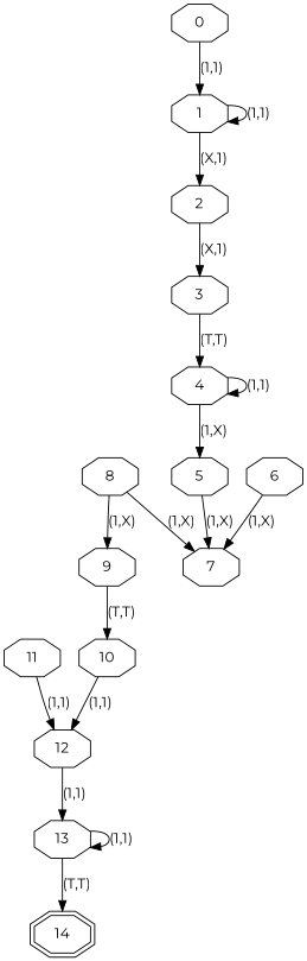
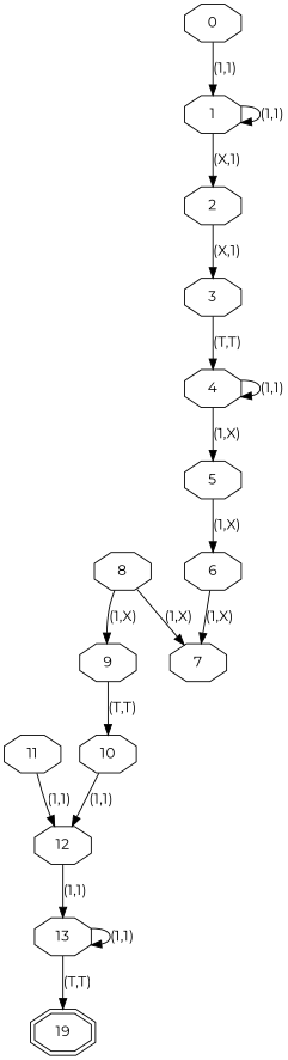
  digraph {
    fontname=Montserrat
    node [fontname=Montserrat shape=octagon]
    edge [fontname=Montserrat]
    n1 [label=13]
-   n2 [label=14 shape=doubleoctagon]
+   n2 [label=19 shape=doubleoctagon]
    n3 [label=11]
    n4 [label=12]
    n5 [label=10]
    n6 [label=9]
    n7 [label=8]
    n8 [label=7]
    n9 [label=5]
    n10 [label=6]
    n11 [label=4]
    n12 [label=3]
    n13 [label=2]
    n14 [label=1]
    n15 [label=0]
    n1 -> n1 [label="(1,1)"]
    n1 -> n2 [label="(T,T)"]
    n3 -> n4 [label="(1,1)"]
    n4 -> n1 [label="(1,1)"]
    n5 -> n4 [label="(1,1)"]
    n6 -> n5 [label="(T,T)"]
    n7 -> n6 [label="(1,X)"]
    n7 -> n8 [label="(1,X)"]
-   n9 -> n8 [label="(1,X)"]
+   n9 -> n10 [label="(1,X)"]
    n10 -> n8 [label="(1,X)"]
    n11 -> n9 [label="(1,X)"]
    n11 -> n11 [label="(1,1)"]
    n12 -> n11 [label="(T,T)"]
    n13 -> n12 [label="(X,1)"]
    n14 -> n13 [label="(X,1)"]
    n14 -> n14 [label="(1,1)"]
    n15 -> n14 [label="(1,1)"]
  }
